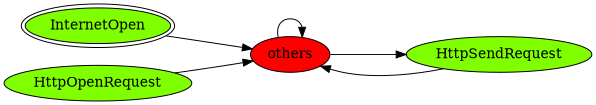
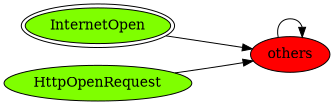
  digraph {
    rankdir=LR
    node [fillcolor=chartreuse style=filled]
    edge [fontcolor=white]
    n1 [label=InternetOpen peripheries=2]
    n2 [fillcolor=red label=others]
-   n3 [label=HttpSendRequest]
    n4 [label=HttpOpenRequest]
    n1 -> n2 [label=1.0]
    n2 -> n2 [label=0.998]
-   n2 -> n3 [label=0.001]
-   n3 -> n2 [label=1.0]
    n4 -> n2 [label=1.0]
  }
